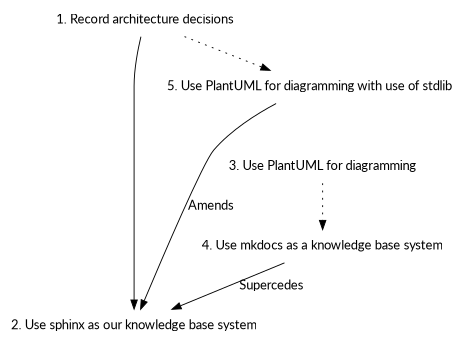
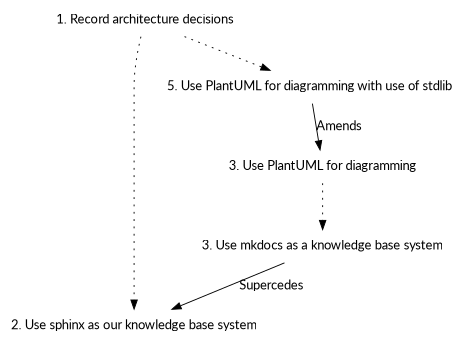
  digraph {
    fontname=Lato
    node [fontname=Lato shape=plaintext]
    edge [fontname=Lato style=dotted weight=1]
    n1 [label="1. Record architecture decisions"]
    n2 [label="2. Use sphinx as our knowledge base system"]
    n3 [label="5. Use PlantUML for diagramming with use of stdlib"]
    n4 [label="3. Use PlantUML for diagramming"]
-   n5 [label="4. Use mkdocs as a knowledge base system"]
-   n1 -> n2 [style=solid]
+   n5 [label="3. Use mkdocs as a knowledge base system"]
+   n1 -> n2
    n1 -> n3
-   n3 -> n2 [label=Amends weight=0 style=""]
+   n3 -> n4 [label=Amends weight=0 style=""]
    n4 -> n5
    n5 -> n2 [label=Supercedes weight=0 style=""]
  }
